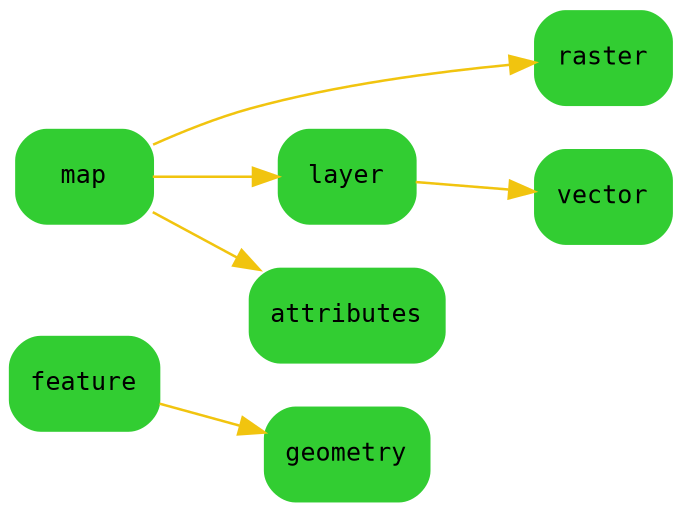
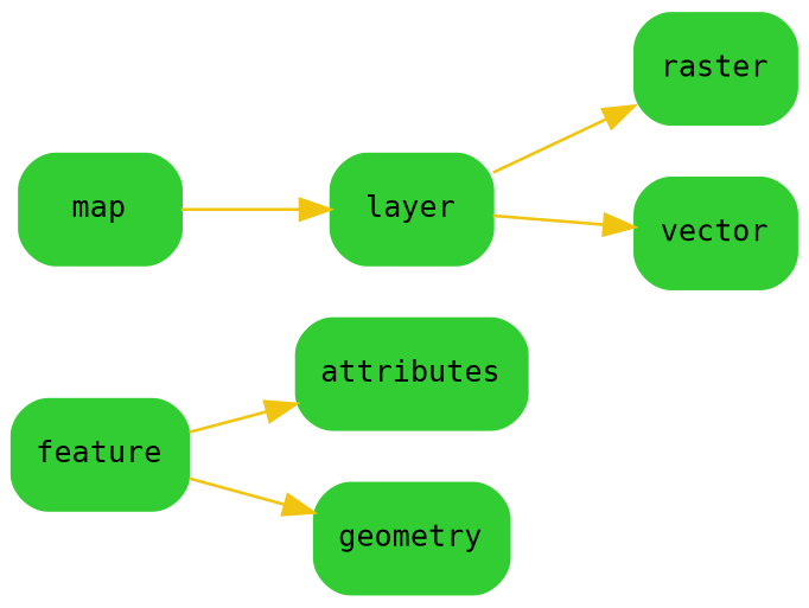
  digraph {
    fontname=Consolas
    fontsize=10
    rankdir=LR
    node [color=limegreen fontname=Consolas fontsize=10 shape=Mrecord style=filled]
    edge [color="#F1C40F" fontname=Consolas fontsize=10]
    map
    layer
    raster
    vector
    feature
    geometry
    attributes
    map -> layer
-   map -> raster
+   layer -> raster
    layer -> vector
    feature -> geometry
-   map -> attributes
+   feature -> attributes
  }
